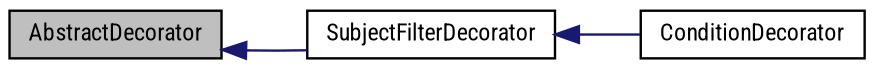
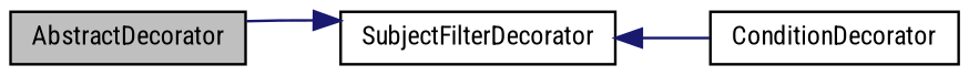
  digraph {
    fontname="Roboto Condensed"
    rankdir=LR
    node [color=black fillcolor=white fontname="Roboto Condensed" fontsize=10 shape=record style=filled]
    edge [color=midnightblue dir=back fontname="Roboto Condensed" fontsize=10 labelfontname=Helvetica labelfontsize=10 style=solid]
    n1 [fillcolor=grey75 fontcolor=black height=0.2 label=AbstractDecorator width=0.4]
    n2 [height=0.2 label=SubjectFilterDecorator width=0.4]
    n3 [height=0.2 label=ConditionDecorator width=0.4]
-   n1 -> n2
+   n2 -> n1
    n2 -> n3
  }
